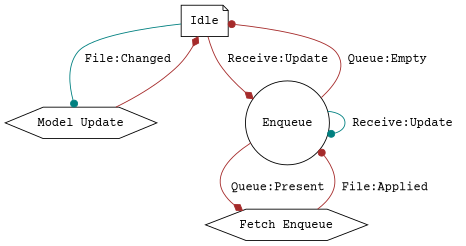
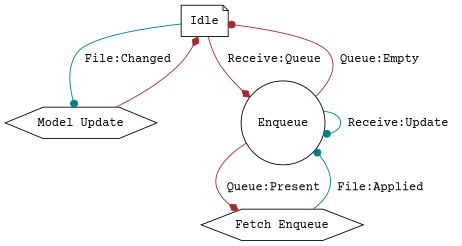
  digraph {
    fontname="Courier Prime"
    node [fontname="Courier Prime" shape=hexagon]
    edge [arrowhead=dot color=brown fontname="Courier Prime"]
    n1 [label=Idle shape=note]
    n2 [label="Model Update"]
    n3 [label=Enqueue shape=circle]
    n4 [label="Fetch Enqueue"]
    n1 -> n2 [color=teal label=" File:Changed "]
-   n1 -> n3 [arrowhead=diamond label=" Receive:Update "]
+   n1 -> n3 [arrowhead=diamond label=" Receive:Queue "]
    n2 -> n1 [arrowhead=diamond]
    n3 -> n1 [label=" Queue:Empty "]
    n3 -> n3 [color=teal label=" Receive:Update "]
    n3 -> n4 [arrowhead=diamond label=" Queue:Present "]
-   n4 -> n3 [label=" File:Applied "]
+   n4 -> n3 [color=teal label=" File:Applied "]
  }
